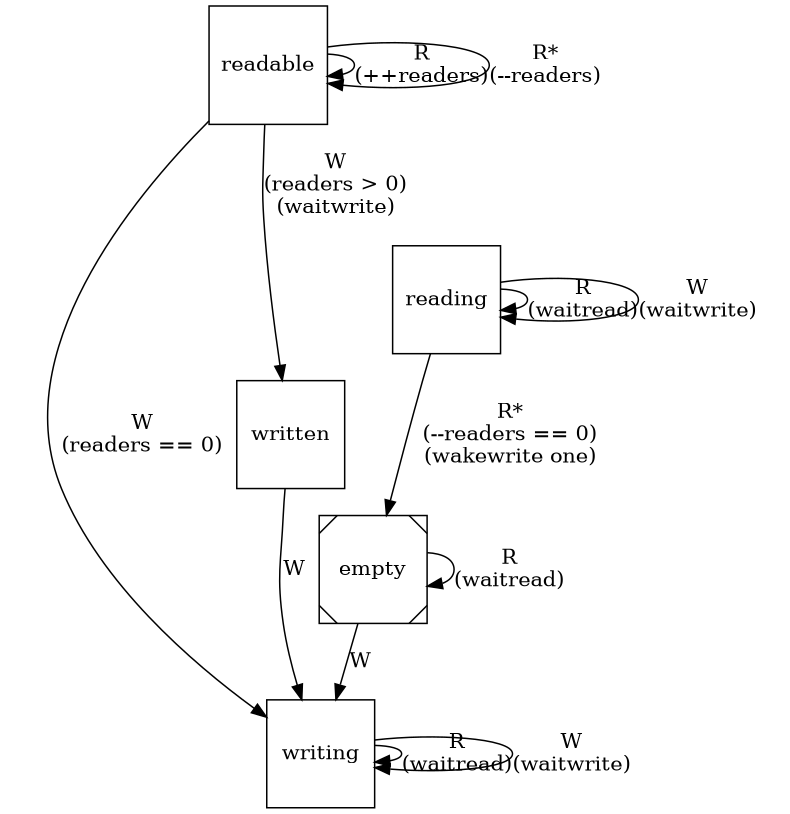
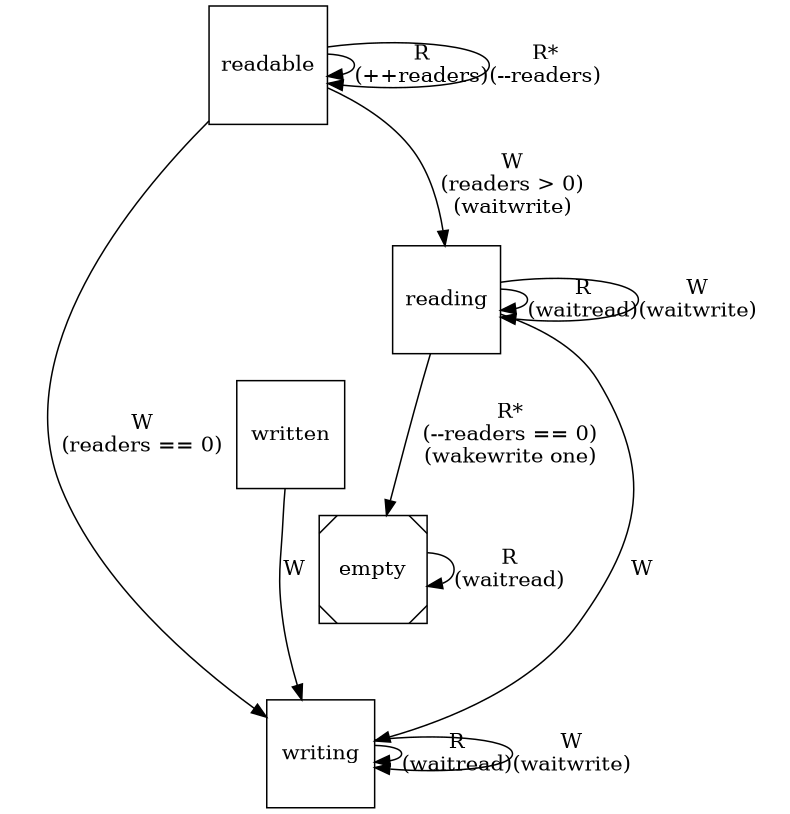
  digraph {
    node [shape=square]
    n1 [label=empty shape=Msquare width=1]
    n2 [label=writing width=1]
    n3 [label=written width=1]
    n4 [label=readable width=1]
    n5 [label=reading width=1]
    n1 -> n1 [label="R\n(waitread)"]
-   n1 -> n2 [label=W]
+   n5 -> n2 [label=W]
    n2 -> n2 [label="R\n(waitread)"]
    n2 -> n2 [label="W\n(waitwrite)"]
    n3 -> n2 [label=W]
    n4 -> n2 [label="W\n(readers == 0)"]
    n4 -> n4 [label="R\n(++readers)"]
    n4 -> n4 [label="R*\n(--readers)"]
-   n4 -> n3 [label="W\n(readers > 0)\n(waitwrite)"]
+   n4 -> n5 [label="W\n(readers > 0)\n(waitwrite)"]
    n5 -> n1 [label="R*\n(--readers == 0)\n(wakewrite one)"]
    n5 -> n5 [label="R\n(waitread)"]
    n5 -> n5 [label="W\n(waitwrite)"]
  }
